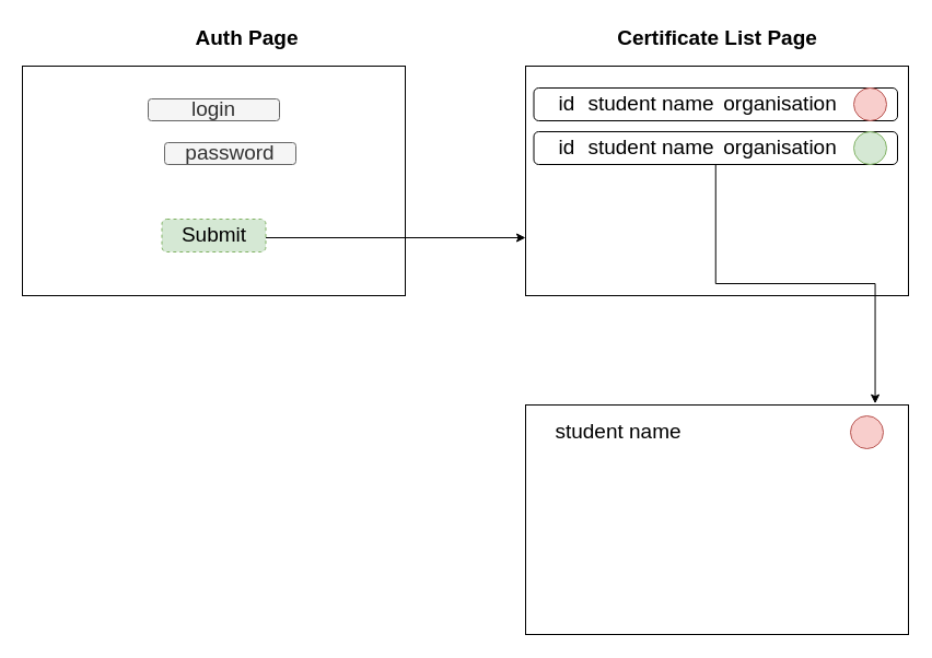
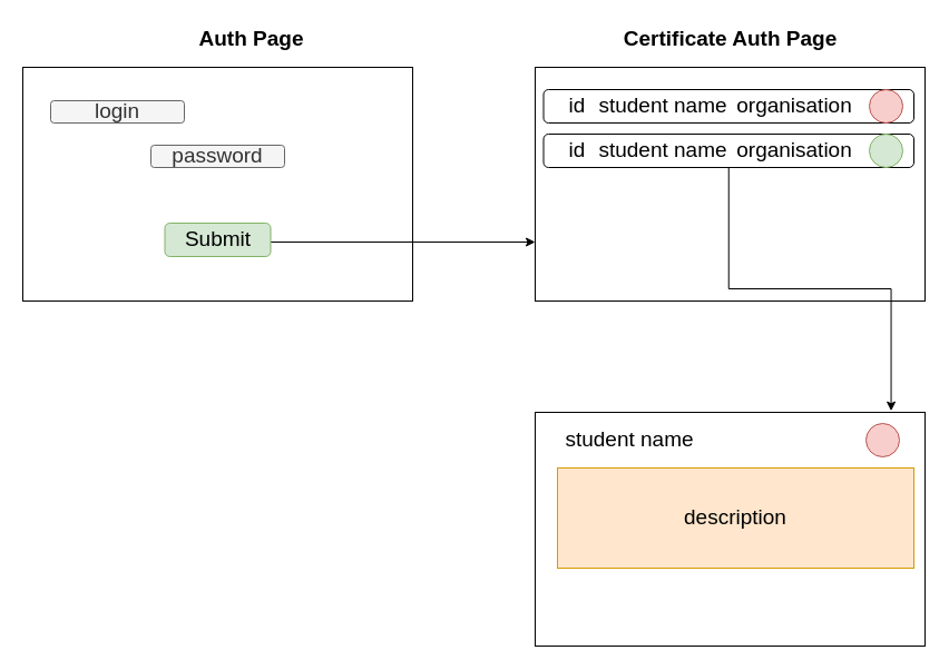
  <mxCell id="0" />
  <mxCell id="1" parent="0" />
  <mxCell id="2" value="" style="rounded=0;whiteSpace=wrap;html=1;" parent="1" vertex="1"><mxGeometry x="20" y="60" width="350" height="210" as="geometry" /></mxCell>
  <mxCell id="3" value="Auth Page" style="text;html=1;strokeColor=none;fillColor=none;align=center;verticalAlign=middle;whiteSpace=wrap;rounded=0;fontStyle=1;fontSize=19;" parent="1" vertex="1"><mxGeometry x="137.5" y="20" width="175" height="30" as="geometry" /></mxCell>
- <mxCell id="4" value="login" style="rounded=1;whiteSpace=wrap;html=1;fontSize=19;fillColor=#f5f5f5;strokeColor=#666666;fontColor=#333333;" parent="1" vertex="1"><mxGeometry x="135" y="90" width="120" height="20" as="geometry" /></mxCell>
- <mxCell id="5" value="password" style="rounded=1;whiteSpace=wrap;html=1;fontSize=19;fillColor=#f5f5f5;strokeColor=#666666;fontColor=#333333;" parent="1" vertex="1"><mxGeometry x="150" y="130" width="120" height="20" as="geometry" /></mxCell>
+ <mxCell id="4" value="login" style="rounded=1;whiteSpace=wrap;html=1;fontSize=19;fillColor=#f5f5f5;strokeColor=#666666;fontColor=#333333;" parent="1" vertex="1"><mxGeometry x="45" y="90" width="120" height="20" as="geometry" /></mxCell>
+ <mxCell id="5" value="password" style="rounded=1;whiteSpace=wrap;html=1;fontSize=19;fillColor=#f5f5f5;strokeColor=#666666;fontColor=#333333;" parent="1" vertex="1"><mxGeometry x="135" y="130" width="120" height="20" as="geometry" /></mxCell>
  <mxCell id="6" style="edgeStyle=elbowEdgeStyle;rounded=0;orthogonalLoop=1;jettySize=auto;elbow=vertical;html=1;entryX=0;entryY=0.75;entryDx=0;entryDy=0;fontSize=19;" parent="1" source="7" target="8" edge="1"><mxGeometry relative="1" as="geometry" /></mxCell>
- <mxCell id="7" value="Submit" style="rounded=1;whiteSpace=wrap;html=1;fontSize=19;fillColor=#d5e8d4;strokeColor=#82b366;dashed=1;" parent="1" vertex="1"><mxGeometry x="147.5" y="200" width="95" height="30" as="geometry" /></mxCell>
+ <mxCell id="7" value="Submit" style="rounded=1;whiteSpace=wrap;html=1;fontSize=19;fillColor=#d5e8d4;strokeColor=#82b366;" parent="1" vertex="1"><mxGeometry x="147.5" y="200" width="95" height="30" as="geometry" /></mxCell>
  <mxCell id="8" value="" style="rounded=0;whiteSpace=wrap;html=1;" parent="1" vertex="1"><mxGeometry x="480" y="60" width="350" height="210" as="geometry" /></mxCell>
- <mxCell id="9" value="Certificate List Page" style="text;html=1;strokeColor=none;fillColor=none;align=center;verticalAlign=middle;whiteSpace=wrap;rounded=0;fontStyle=1;fontSize=19;" parent="1" vertex="1"><mxGeometry x="523.75" y="20" width="262.5" height="30" as="geometry" /></mxCell>
+ <mxCell id="9" value="Certificate Auth Page" style="text;html=1;strokeColor=none;fillColor=none;align=center;verticalAlign=middle;whiteSpace=wrap;rounded=0;fontStyle=1;fontSize=19;" parent="1" vertex="1"><mxGeometry x="523.75" y="20" width="262.5" height="30" as="geometry" /></mxCell>
  <mxCell id="10" value="" style="rounded=1;whiteSpace=wrap;html=1;fontSize=19;" parent="1" vertex="1"><mxGeometry x="487.5" y="80" width="332.5" height="30" as="geometry" /></mxCell>
  <mxCell id="11" value="id" style="text;html=1;strokeColor=none;fillColor=none;align=center;verticalAlign=middle;whiteSpace=wrap;rounded=0;fontSize=19;" parent="1" vertex="1"><mxGeometry x="487.5" y="80" width="60" height="30" as="geometry" /></mxCell>
  <mxCell id="12" value="student name" style="text;html=1;strokeColor=none;fillColor=none;align=center;verticalAlign=middle;whiteSpace=wrap;rounded=0;fontSize=19;" parent="1" vertex="1"><mxGeometry x="535.75" y="80" width="118" height="30" as="geometry" /></mxCell>
  <mxCell id="13" value="" style="ellipse;whiteSpace=wrap;html=1;aspect=fixed;fontSize=19;fillColor=#f8cecc;strokeColor=#b85450;" parent="1" vertex="1"><mxGeometry x="780" y="80" width="30" height="30" as="geometry" /></mxCell>
  <mxCell id="14" style="edgeStyle=elbowEdgeStyle;rounded=0;orthogonalLoop=1;jettySize=auto;elbow=vertical;html=1;entryX=0.913;entryY=-0.006;entryDx=0;entryDy=0;entryPerimeter=0;fontSize=19;" parent="1" source="15" target="19" edge="1"><mxGeometry relative="1" as="geometry" /></mxCell>
  <mxCell id="15" value="" style="rounded=1;whiteSpace=wrap;html=1;fontSize=19;" parent="1" vertex="1"><mxGeometry x="487.5" y="120" width="332.5" height="30" as="geometry" /></mxCell>
  <mxCell id="16" value="id" style="text;html=1;strokeColor=none;fillColor=none;align=center;verticalAlign=middle;whiteSpace=wrap;rounded=0;fontSize=19;" parent="1" vertex="1"><mxGeometry x="487.5" y="120" width="60" height="30" as="geometry" /></mxCell>
  <mxCell id="17" value="student name" style="text;html=1;strokeColor=none;fillColor=none;align=center;verticalAlign=middle;whiteSpace=wrap;rounded=0;fontSize=19;" parent="1" vertex="1"><mxGeometry x="535.75" y="120" width="118" height="30" as="geometry" /></mxCell>
  <mxCell id="18" value="" style="ellipse;whiteSpace=wrap;html=1;aspect=fixed;fontSize=19;fillColor=#d5e8d4;strokeColor=#82b366;" parent="1" vertex="1"><mxGeometry x="780" y="120" width="30" height="30" as="geometry" /></mxCell>
  <mxCell id="19" value="" style="rounded=0;whiteSpace=wrap;html=1;" parent="1" vertex="1"><mxGeometry x="480" y="370" width="350" height="210" as="geometry" /></mxCell>
  <mxCell id="20" value="organisation" style="text;html=1;strokeColor=none;fillColor=none;align=center;verticalAlign=middle;whiteSpace=wrap;rounded=0;fontSize=19;" parent="1" vertex="1"><mxGeometry x="653.75" y="80" width="118" height="30" as="geometry" /></mxCell>
  <mxCell id="21" value="organisation" style="text;html=1;strokeColor=none;fillColor=none;align=center;verticalAlign=middle;whiteSpace=wrap;rounded=0;fontSize=19;" parent="1" vertex="1"><mxGeometry x="653.75" y="120" width="118" height="30" as="geometry" /></mxCell>
  <mxCell id="22" value="student name" style="text;html=1;strokeColor=none;fillColor=none;align=center;verticalAlign=middle;whiteSpace=wrap;rounded=0;fontSize=19;" parent="1" vertex="1"><mxGeometry x="500" y="380" width="130" height="30" as="geometry" /></mxCell>
  <mxCell id="23" value="" style="ellipse;whiteSpace=wrap;html=1;aspect=fixed;fontSize=19;fillColor=#f8cecc;strokeColor=#b85450;" parent="1" vertex="1"><mxGeometry x="777" y="380" width="30" height="30" as="geometry" /></mxCell>
+ <mxCell id="24" value="description" style="text;html=1;strokeColor=#d79b00;fillColor=#ffe6cc;align=center;verticalAlign=middle;whiteSpace=wrap;rounded=0;fontSize=19;" parent="1" vertex="1"><mxGeometry x="500" y="420" width="320" height="90" as="geometry" /></mxCell>
